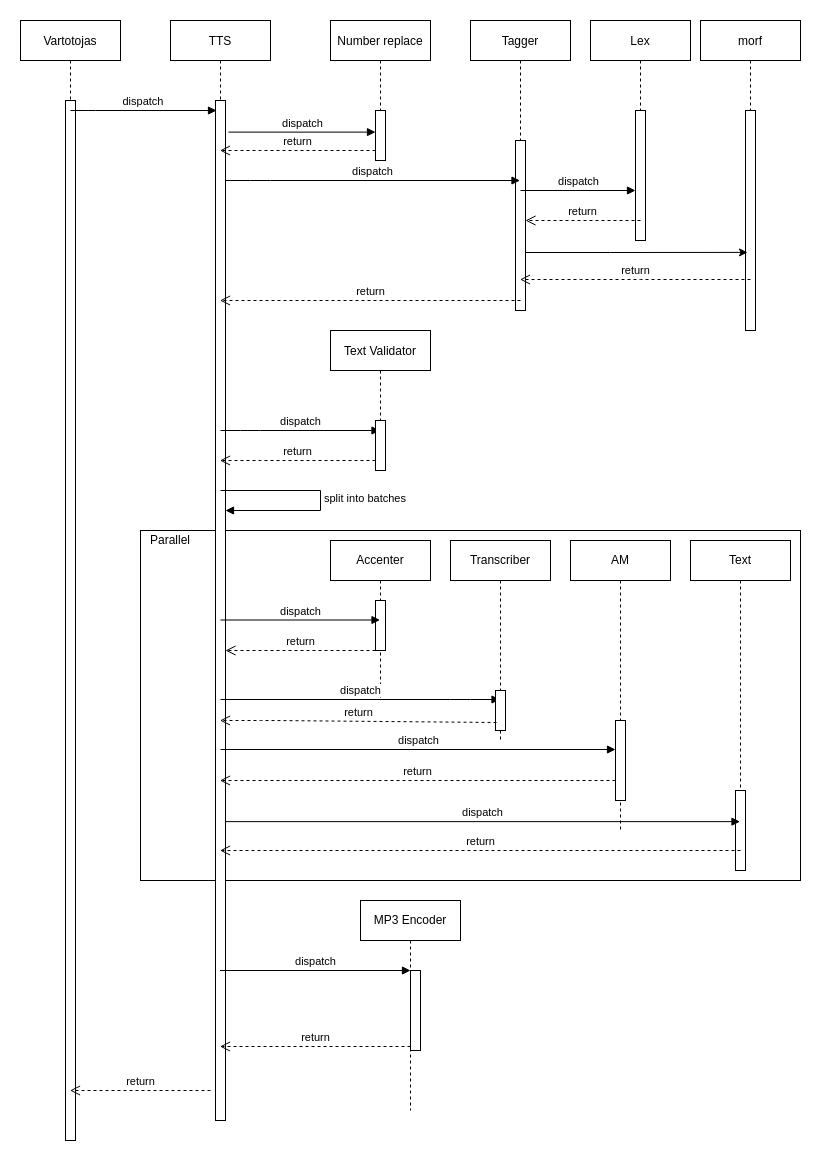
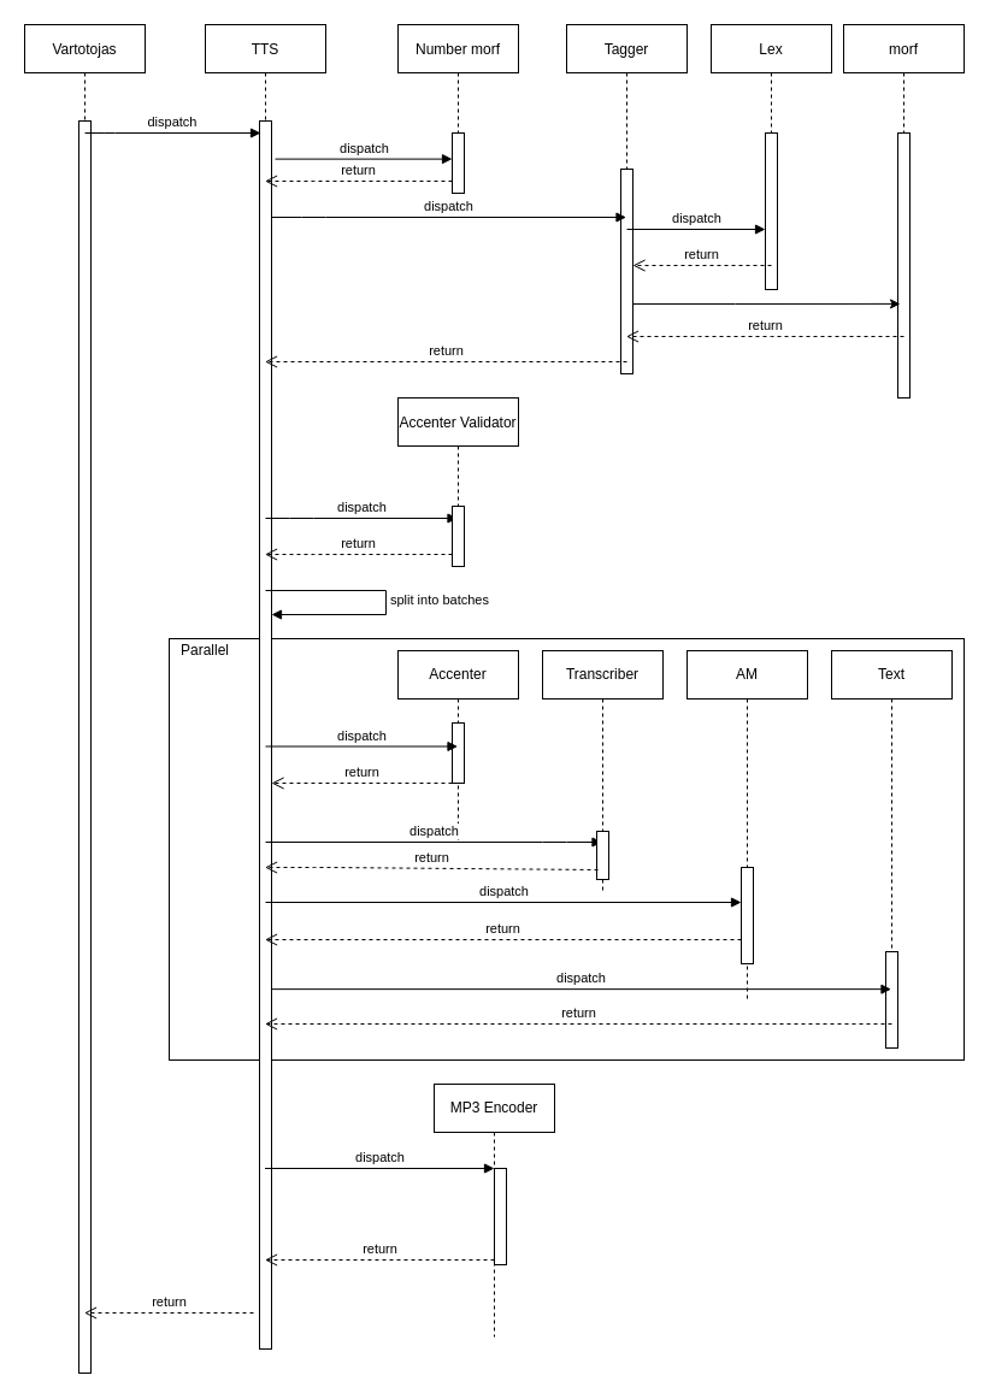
  <mxCell id="0" />
  <mxCell id="1" parent="0" />
  <mxCell id="2" value="" style="html=1;" vertex="1" parent="1"><mxGeometry x="140" y="530" width="660" height="350" as="geometry" /></mxCell>
- <mxCell id="3" value="Number replace" style="shape=umlLifeline;perimeter=lifelinePerimeter;container=1;collapsible=0;recursiveResize=0;rounded=0;shadow=0;strokeWidth=1;" parent="1" vertex="1"><mxGeometry x="330" y="20" width="100" height="140" as="geometry" /></mxCell>
+ <mxCell id="3" value="Number morf" style="shape=umlLifeline;perimeter=lifelinePerimeter;container=1;collapsible=0;recursiveResize=0;rounded=0;shadow=0;strokeWidth=1;" parent="1" vertex="1"><mxGeometry x="330" y="20" width="100" height="140" as="geometry" /></mxCell>
  <mxCell id="4" value="" style="points=[];perimeter=orthogonalPerimeter;rounded=0;shadow=0;strokeWidth=1;" parent="3" vertex="1"><mxGeometry x="45" y="90" width="10" height="50" as="geometry" /></mxCell>
  <mxCell id="5" value="Vartotojas" style="shape=umlLifeline;perimeter=lifelinePerimeter;container=1;collapsible=0;recursiveResize=0;rounded=0;shadow=0;strokeWidth=1;" parent="1" vertex="1"><mxGeometry x="20" y="20" width="100" height="1120" as="geometry" /></mxCell>
  <mxCell id="6" value="" style="points=[];perimeter=orthogonalPerimeter;rounded=0;shadow=0;strokeWidth=1;" parent="5" vertex="1"><mxGeometry x="45" y="80" width="10" height="1040" as="geometry" /></mxCell>
  <mxCell id="7" value="TTS" style="shape=umlLifeline;perimeter=lifelinePerimeter;container=1;collapsible=0;recursiveResize=0;rounded=0;shadow=0;strokeWidth=1;" parent="1" vertex="1"><mxGeometry x="170" y="20" width="100" height="1100" as="geometry" /></mxCell>
  <mxCell id="8" value="" style="points=[];perimeter=orthogonalPerimeter;rounded=0;shadow=0;strokeWidth=1;" parent="7" vertex="1"><mxGeometry x="45" y="80" width="10" height="1020" as="geometry" /></mxCell>
  <mxCell id="9" value="split into batches" style="edgeStyle=orthogonalEdgeStyle;html=1;align=left;spacingLeft=2;endArrow=block;rounded=0;entryX=1;entryY=0;" parent="7" edge="1"><mxGeometry relative="1" as="geometry"><mxPoint x="50" y="470" as="sourcePoint" /><Array as="points"><mxPoint x="150" y="470" /><mxPoint x="150" y="490" /></Array><mxPoint x="55" y="490" as="targetPoint" /></mxGeometry></mxCell>
  <mxCell id="10" value="dispatch" style="verticalAlign=bottom;endArrow=block;shadow=0;strokeWidth=1;" parent="1" edge="1"><mxGeometry relative="1" as="geometry"><mxPoint x="70" y="110" as="sourcePoint" /><mxPoint x="216" y="110" as="targetPoint" /><Array as="points"><mxPoint x="85" y="110" /></Array></mxGeometry></mxCell>
  <mxCell id="11" value="dispatch" style="html=1;verticalAlign=bottom;endArrow=block;exitX=1.3;exitY=0.031;exitDx=0;exitDy=0;exitPerimeter=0;" parent="1" source="8" target="4" edge="1"><mxGeometry width="80" relative="1" as="geometry"><mxPoint x="360" y="410" as="sourcePoint" /><mxPoint x="440" y="410" as="targetPoint" /></mxGeometry></mxCell>
  <mxCell id="12" value="return" style="html=1;verticalAlign=bottom;endArrow=open;dashed=1;endSize=8;" parent="1" source="4" target="7" edge="1"><mxGeometry relative="1" as="geometry"><mxPoint x="350" y="200" as="sourcePoint" /><mxPoint x="270" y="200" as="targetPoint" /><Array as="points"><mxPoint x="250" y="150" /></Array></mxGeometry></mxCell>
  <mxCell id="13" value="Tagger" style="shape=umlLifeline;perimeter=lifelinePerimeter;container=1;collapsible=0;recursiveResize=0;rounded=0;shadow=0;strokeWidth=1;" parent="1" vertex="1"><mxGeometry x="470" y="20" width="100" height="290" as="geometry" /></mxCell>
  <mxCell id="14" value="" style="points=[];perimeter=orthogonalPerimeter;rounded=0;shadow=0;strokeWidth=1;" parent="13" vertex="1"><mxGeometry x="45" y="120" width="10" height="170" as="geometry" /></mxCell>
  <mxCell id="15" value="Lex" style="shape=umlLifeline;perimeter=lifelinePerimeter;container=1;collapsible=0;recursiveResize=0;rounded=0;shadow=0;strokeWidth=1;" parent="1" vertex="1"><mxGeometry x="590" y="20" width="100" height="220" as="geometry" /></mxCell>
  <mxCell id="16" value="" style="points=[];perimeter=orthogonalPerimeter;rounded=0;shadow=0;strokeWidth=1;" parent="15" vertex="1"><mxGeometry x="45" y="90" width="10" height="130" as="geometry" /></mxCell>
  <mxCell id="17" value="morf" style="shape=umlLifeline;perimeter=lifelinePerimeter;container=1;collapsible=0;recursiveResize=0;rounded=0;shadow=0;strokeWidth=1;" parent="1" vertex="1"><mxGeometry x="700" y="20" width="100" height="310" as="geometry" /></mxCell>
  <mxCell id="18" value="" style="points=[];perimeter=orthogonalPerimeter;rounded=0;shadow=0;strokeWidth=1;" parent="17" vertex="1"><mxGeometry x="45" y="90" width="10" height="220" as="geometry" /></mxCell>
  <mxCell id="19" value="dispatch" style="html=1;verticalAlign=bottom;endArrow=block;" parent="1" target="16" edge="1"><mxGeometry width="80" relative="1" as="geometry"><mxPoint x="520" y="190" as="sourcePoint" /><mxPoint x="814.5" y="190" as="targetPoint" /></mxGeometry></mxCell>
  <mxCell id="20" value="dispatch" style="html=1;verticalAlign=bottom;endArrow=block;" parent="1" source="8" target="13" edge="1"><mxGeometry width="80" relative="1" as="geometry"><mxPoint x="220" y="220" as="sourcePoint" /><mxPoint x="514.5" y="220" as="targetPoint" /><Array as="points"><mxPoint x="260" y="180" /></Array></mxGeometry></mxCell>
  <mxCell id="21" value="return" style="html=1;verticalAlign=bottom;endArrow=open;dashed=1;endSize=8;" parent="1" target="14" edge="1"><mxGeometry relative="1" as="geometry"><mxPoint x="640" y="220" as="sourcePoint" /><mxPoint x="560" y="220" as="targetPoint" /></mxGeometry></mxCell>
  <mxCell id="22" value="return" style="html=1;verticalAlign=bottom;endArrow=open;dashed=1;endSize=8;" parent="1" target="13" edge="1"><mxGeometry relative="1" as="geometry"><mxPoint x="750" y="279" as="sourcePoint" /><mxPoint x="670" y="279" as="targetPoint" /><Array as="points"><mxPoint x="650" y="279" /><mxPoint x="590" y="279" /><mxPoint x="550" y="279" /></Array></mxGeometry></mxCell>
  <mxCell id="23" value="" style="edgeStyle=orthogonalEdgeStyle;rounded=0;orthogonalLoop=1;jettySize=auto;html=1;entryX=0.2;entryY=0.645;entryDx=0;entryDy=0;entryPerimeter=0;" parent="1" source="14" target="18" edge="1"><mxGeometry relative="1" as="geometry"><Array as="points"><mxPoint x="610" y="252" /><mxPoint x="610" y="252" /></Array></mxGeometry></mxCell>
  <mxCell id="24" value="return" style="html=1;verticalAlign=bottom;endArrow=open;dashed=1;endSize=8;" parent="1" target="7" edge="1"><mxGeometry relative="1" as="geometry"><mxPoint x="520" y="300" as="sourcePoint" /><mxPoint x="440" y="300" as="targetPoint" /></mxGeometry></mxCell>
- <mxCell id="25" value="Text Validator" style="shape=umlLifeline;perimeter=lifelinePerimeter;container=1;collapsible=0;recursiveResize=0;rounded=0;shadow=0;strokeWidth=1;" parent="1" vertex="1"><mxGeometry x="330" y="330" width="100" height="140" as="geometry" /></mxCell>
+ <mxCell id="25" value="Accenter Validator" style="shape=umlLifeline;perimeter=lifelinePerimeter;container=1;collapsible=0;recursiveResize=0;rounded=0;shadow=0;strokeWidth=1;" parent="1" vertex="1"><mxGeometry x="330" y="330" width="100" height="140" as="geometry" /></mxCell>
  <mxCell id="26" value="dispatch" style="html=1;verticalAlign=bottom;endArrow=block;" parent="1" target="25" edge="1"><mxGeometry width="80" relative="1" as="geometry"><mxPoint x="220" y="430" as="sourcePoint" /><mxPoint x="300" y="430" as="targetPoint" /><Array as="points"><mxPoint x="250" y="430" /></Array></mxGeometry></mxCell>
  <mxCell id="27" value="return" style="html=1;verticalAlign=bottom;endArrow=open;dashed=1;endSize=8;" parent="1" source="28" target="7" edge="1"><mxGeometry relative="1" as="geometry"><mxPoint x="380" y="460" as="sourcePoint" /><mxPoint x="300" y="460" as="targetPoint" /><Array as="points"><mxPoint x="270" y="460" /></Array></mxGeometry></mxCell>
  <mxCell id="28" value="" style="points=[];perimeter=orthogonalPerimeter;rounded=0;shadow=0;strokeWidth=1;" parent="1" vertex="1"><mxGeometry x="375" y="420" width="10" height="50" as="geometry" /></mxCell>
  <mxCell id="29" value="Accenter" style="shape=umlLifeline;perimeter=lifelinePerimeter;whiteSpace=wrap;html=1;container=1;collapsible=0;recursiveResize=0;outlineConnect=0;" vertex="1" parent="1"><mxGeometry x="330" y="540" width="100" height="160" as="geometry" /></mxCell>
  <mxCell id="30" value="" style="html=1;points=[];perimeter=orthogonalPerimeter;" vertex="1" parent="29"><mxGeometry x="45" y="60" width="10" height="50" as="geometry" /></mxCell>
  <mxCell id="31" value="Transcriber" style="shape=umlLifeline;perimeter=lifelinePerimeter;whiteSpace=wrap;html=1;container=1;collapsible=0;recursiveResize=0;outlineConnect=0;" vertex="1" parent="1"><mxGeometry x="450" y="540" width="100" height="200" as="geometry" /></mxCell>
  <mxCell id="32" value="AM" style="shape=umlLifeline;perimeter=lifelinePerimeter;whiteSpace=wrap;html=1;container=1;collapsible=0;recursiveResize=0;outlineConnect=0;" vertex="1" parent="1"><mxGeometry x="570" y="540" width="100" height="290" as="geometry" /></mxCell>
  <mxCell id="33" value="Text" style="shape=umlLifeline;perimeter=lifelinePerimeter;whiteSpace=wrap;html=1;container=1;collapsible=0;recursiveResize=0;outlineConnect=0;" vertex="1" parent="1"><mxGeometry x="690" y="540" width="100" height="330" as="geometry" /></mxCell>
  <mxCell id="34" value="" style="html=1;points=[];perimeter=orthogonalPerimeter;" vertex="1" parent="33"><mxGeometry x="45" y="250" width="10" height="80" as="geometry" /></mxCell>
  <mxCell id="35" value="dispatch" style="html=1;verticalAlign=bottom;endArrow=block;" edge="1" parent="1" target="31"><mxGeometry width="80" relative="1" as="geometry"><mxPoint x="220" y="699" as="sourcePoint" /><mxPoint x="300" y="699" as="targetPoint" /><Array as="points"><mxPoint x="460" y="699" /></Array></mxGeometry></mxCell>
  <mxCell id="36" value="dispatch" style="html=1;verticalAlign=bottom;endArrow=block;" edge="1" parent="1" target="29"><mxGeometry width="80" relative="1" as="geometry"><mxPoint x="220" y="619.5" as="sourcePoint" /><mxPoint x="300" y="619.5" as="targetPoint" /></mxGeometry></mxCell>
  <mxCell id="37" value="" style="html=1;points=[];perimeter=orthogonalPerimeter;" vertex="1" parent="1"><mxGeometry x="495" y="690" width="10" height="40" as="geometry" /></mxCell>
  <mxCell id="38" value="return" style="html=1;verticalAlign=bottom;endArrow=open;dashed=1;endSize=8;" edge="1" parent="1" target="8"><mxGeometry relative="1" as="geometry"><mxPoint x="375" y="650" as="sourcePoint" /><mxPoint x="295" y="650" as="targetPoint" /></mxGeometry></mxCell>
  <mxCell id="39" value="return" style="html=1;verticalAlign=bottom;endArrow=open;dashed=1;endSize=8;exitX=0.1;exitY=0.8;exitDx=0;exitDy=0;exitPerimeter=0;" edge="1" parent="1" source="37" target="7"><mxGeometry relative="1" as="geometry"><mxPoint x="465" y="720" as="sourcePoint" /><mxPoint x="385" y="720" as="targetPoint" /><Array as="points"><mxPoint x="270" y="720" /></Array></mxGeometry></mxCell>
  <mxCell id="40" value="dispatch" style="html=1;verticalAlign=bottom;endArrow=block;" edge="1" parent="1" target="42"><mxGeometry width="80" relative="1" as="geometry"><mxPoint x="220" y="749" as="sourcePoint" /><mxPoint x="300" y="749" as="targetPoint" /></mxGeometry></mxCell>
  <mxCell id="41" value="dispatch" style="html=1;verticalAlign=bottom;endArrow=block;exitX=1;exitY=0.707;exitDx=0;exitDy=0;exitPerimeter=0;" edge="1" parent="1" source="8" target="33"><mxGeometry width="80" relative="1" as="geometry"><mxPoint x="310" y="820" as="sourcePoint" /><mxPoint x="300" y="789.5" as="targetPoint" /></mxGeometry></mxCell>
  <mxCell id="42" value="" style="html=1;points=[];perimeter=orthogonalPerimeter;" vertex="1" parent="1"><mxGeometry x="615" y="720" width="10" height="80" as="geometry" /></mxCell>
  <mxCell id="43" value="return" style="html=1;verticalAlign=bottom;endArrow=open;dashed=1;endSize=8;" edge="1" parent="1" target="7"><mxGeometry relative="1" as="geometry"><mxPoint x="615" y="780" as="sourcePoint" /><mxPoint x="535" y="780" as="targetPoint" /></mxGeometry></mxCell>
  <mxCell id="44" value="return" style="html=1;verticalAlign=bottom;endArrow=open;dashed=1;endSize=8;" edge="1" parent="1" target="7"><mxGeometry relative="1" as="geometry"><mxPoint x="740" y="850" as="sourcePoint" /><mxPoint x="660" y="850" as="targetPoint" /></mxGeometry></mxCell>
  <mxCell id="45" value="MP3 Encoder" style="shape=umlLifeline;perimeter=lifelinePerimeter;whiteSpace=wrap;html=1;container=1;collapsible=0;recursiveResize=0;outlineConnect=0;" vertex="1" parent="1"><mxGeometry x="360" y="900" width="100" height="210" as="geometry" /></mxCell>
  <mxCell id="46" value="" style="html=1;points=[];perimeter=orthogonalPerimeter;" vertex="1" parent="45"><mxGeometry x="50" y="70" width="10" height="80" as="geometry" /></mxCell>
  <mxCell id="47" value="dispatch" style="html=1;verticalAlign=bottom;endArrow=block;entryX=0;entryY=0;" edge="1" target="46" parent="1" source="7"><mxGeometry relative="1" as="geometry"><mxPoint x="340" y="970" as="sourcePoint" /></mxGeometry></mxCell>
  <mxCell id="48" value="return" style="html=1;verticalAlign=bottom;endArrow=open;dashed=1;endSize=8;exitX=0;exitY=0.95;" edge="1" source="46" parent="1" target="7"><mxGeometry relative="1" as="geometry"><mxPoint x="340" y="1046" as="targetPoint" /></mxGeometry></mxCell>
  <mxCell id="49" value="return" style="html=1;verticalAlign=bottom;endArrow=open;dashed=1;endSize=8;" edge="1" parent="1" target="5"><mxGeometry relative="1" as="geometry"><mxPoint x="210" y="1090" as="sourcePoint" /><mxPoint x="130" y="1090" as="targetPoint" /></mxGeometry></mxCell>
  <mxCell id="50" value="Parallel" style="text;html=1;strokeColor=none;fillColor=none;align=center;verticalAlign=middle;whiteSpace=wrap;rounded=0;" vertex="1" parent="1"><mxGeometry x="150" y="530" width="40" height="20" as="geometry" /></mxCell>
